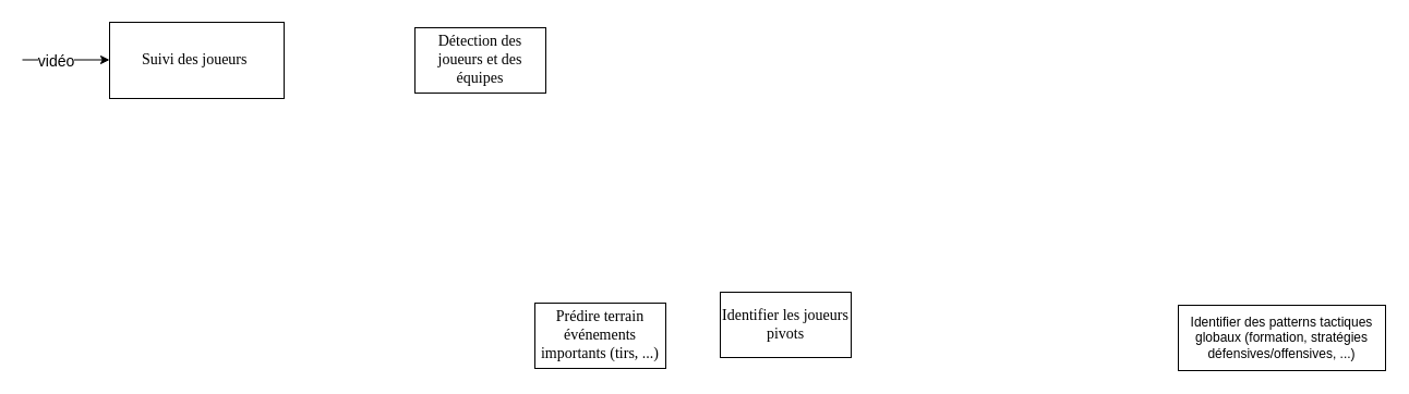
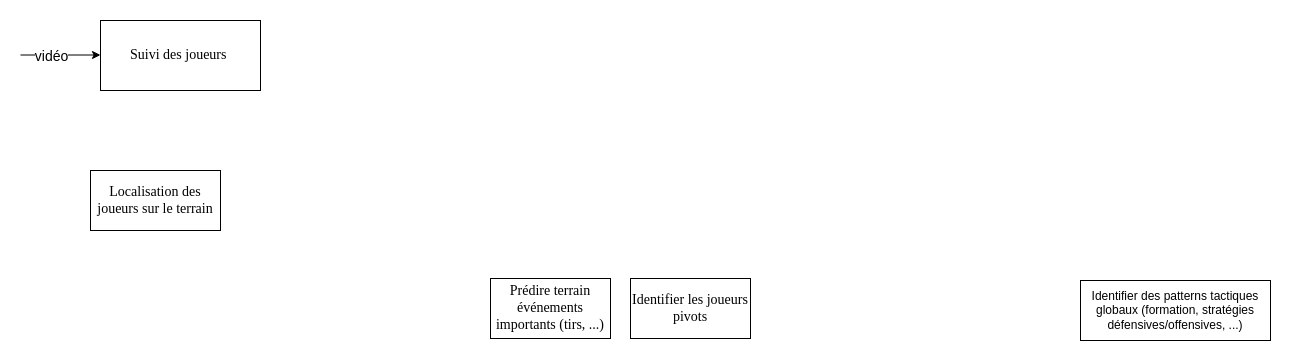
  <mxCell id="0" />
  <mxCell id="1" parent="0" />
- <mxCell id="2" value="&lt;font face=&quot;Times New Roman&quot; style=&quot;font-size: 14px;&quot;&gt;Détection des joueurs et des équipes&lt;/font&gt;" style="whiteSpace=wrap;html=1;" parent="1" vertex="1"><mxGeometry x="380" y="25" width="120" height="60" as="geometry" /></mxCell>
  <mxCell id="3" value="&lt;font face=&quot;Times New Roman&quot; style=&quot;font-size: 14px;&quot;&gt;Suivi des joueurs&amp;nbsp;&lt;/font&gt;" style="whiteSpace=wrap;html=1;" parent="1" vertex="1"><mxGeometry x="100" y="20" width="160" height="70" as="geometry" /></mxCell>
+ <mxCell id="4" value="&lt;font face=&quot;Times New Roman&quot; style=&quot;font-size: 14px;&quot;&gt;Localisation des joueurs sur le terrain&lt;/font&gt;" style="whiteSpace=wrap;html=1;" parent="1" vertex="1"><mxGeometry x="90" y="170" width="130" height="60" as="geometry" /></mxCell>
  <mxCell id="5" value="&lt;font face=&quot;Times New Roman&quot; style=&quot;font-size: 14px;&quot;&gt;Prédire terrain événements importants (tirs, ...)&lt;/font&gt;" style="whiteSpace=wrap;html=1;" parent="1" vertex="1"><mxGeometry x="490" y="278" width="120" height="60" as="geometry" /></mxCell>
- <mxCell id="6" value="&lt;font face=&quot;Times New Roman&quot; style=&quot;font-size: 14px;&quot;&gt;Identifier les joueurs pivots&lt;/font&gt;" style="whiteSpace=wrap;html=1;" parent="1" vertex="1"><mxGeometry x="660" y="268" width="120" height="60" as="geometry" /></mxCell>
+ <mxCell id="6" value="&lt;font face=&quot;Times New Roman&quot; style=&quot;font-size: 14px;&quot;&gt;Identifier les joueurs pivots&lt;/font&gt;" style="whiteSpace=wrap;html=1;" parent="1" vertex="1"><mxGeometry x="630" y="278" width="120" height="60" as="geometry" /></mxCell>
  <mxCell id="7" value="Identifier des patterns tactiques globaux (formation, stratégies défensives/offensives, ...)" style="whiteSpace=wrap;html=1;" parent="1" vertex="1"><mxGeometry x="1080" y="280" width="190" height="60" as="geometry" /></mxCell>
  <mxCell id="8" value="" style="edgeStyle=none;orthogonalLoop=1;jettySize=auto;html=1;fontSize=14;" edge="1" parent="1"><mxGeometry width="80" relative="1" as="geometry"><mxPoint x="20" y="54.5" as="sourcePoint" /><mxPoint x="100" y="54.5" as="targetPoint" /><Array as="points" /></mxGeometry></mxCell>
  <mxCell id="9" value="vidéo" style="edgeLabel;html=1;align=center;verticalAlign=middle;resizable=0;points=[];fontSize=14;" vertex="1" connectable="0" parent="8"><mxGeometry x="0.4" y="-3" relative="1" as="geometry"><mxPoint x="-26" y="-2" as="offset" /></mxGeometry></mxCell>
